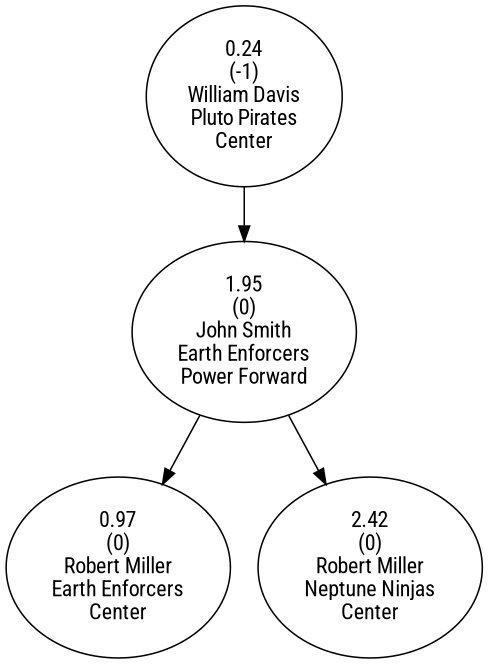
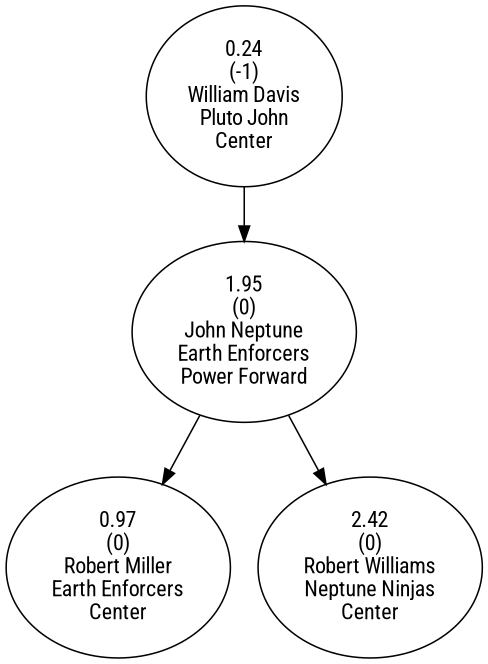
  digraph {
    fontname="Roboto Condensed"
    node [fontname="Roboto Condensed"]
    edge [fontname="Roboto Condensed"]
-   n1 [label="0.24\n(-1)\nWilliam Davis\nPluto Pirates\nCenter"]
-   n2 [label="1.95\n(0)\nJohn Smith\nEarth Enforcers\nPower Forward"]
+   n1 [label="0.24\n(-1)\nWilliam Davis\nPluto John\nCenter"]
+   n2 [label="1.95\n(0)\nJohn Neptune\nEarth Enforcers\nPower Forward"]
    n3 [label="0.97\n(0)\nRobert Miller\nEarth Enforcers\nCenter"]
-   n4 [label="2.42\n(0)\nRobert Miller\nNeptune Ninjas\nCenter"]
+   n4 [label="2.42\n(0)\nRobert Williams\nNeptune Ninjas\nCenter"]
    n1 -> n2
    n2 -> n3
    n2 -> n4
  }
